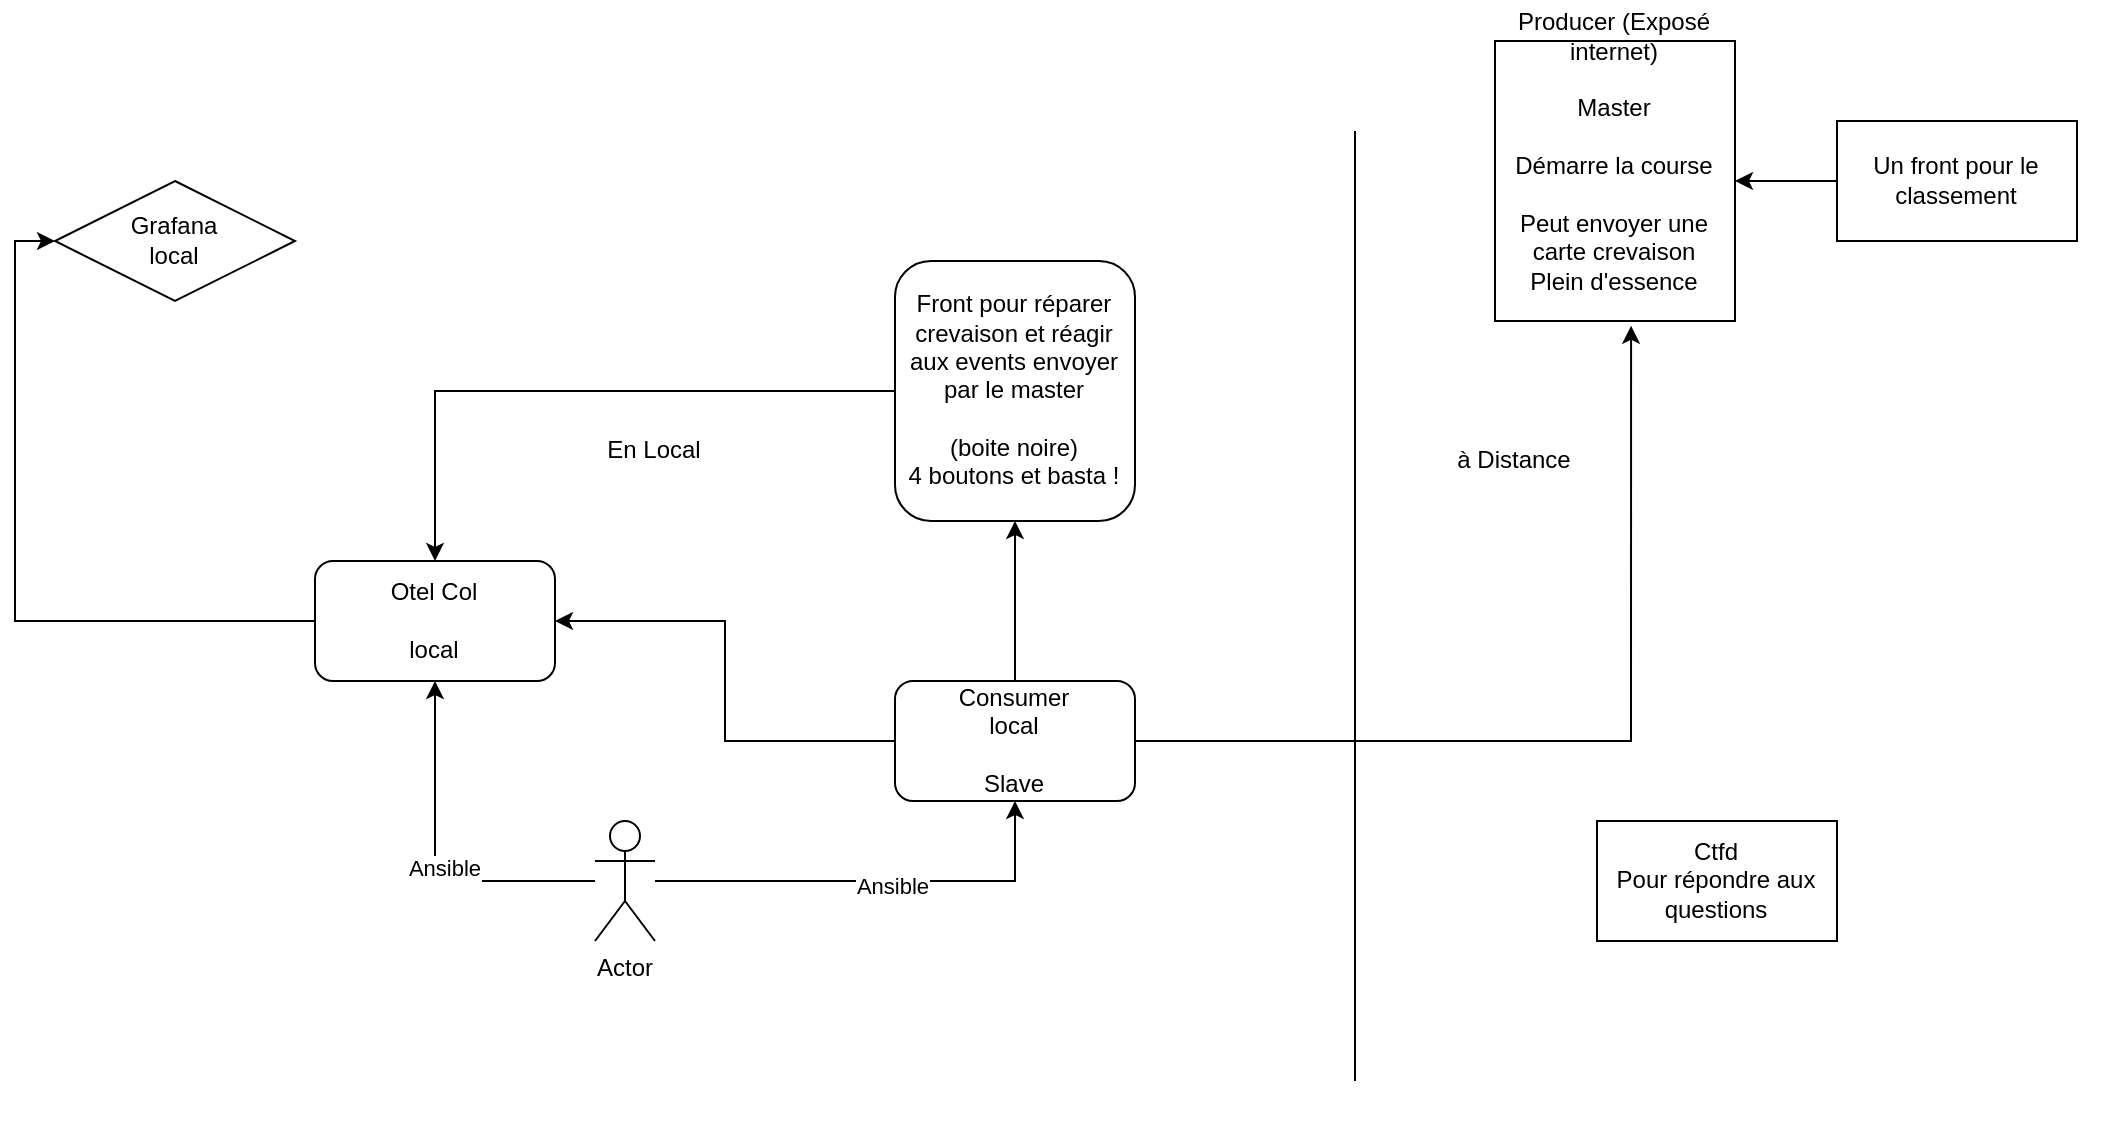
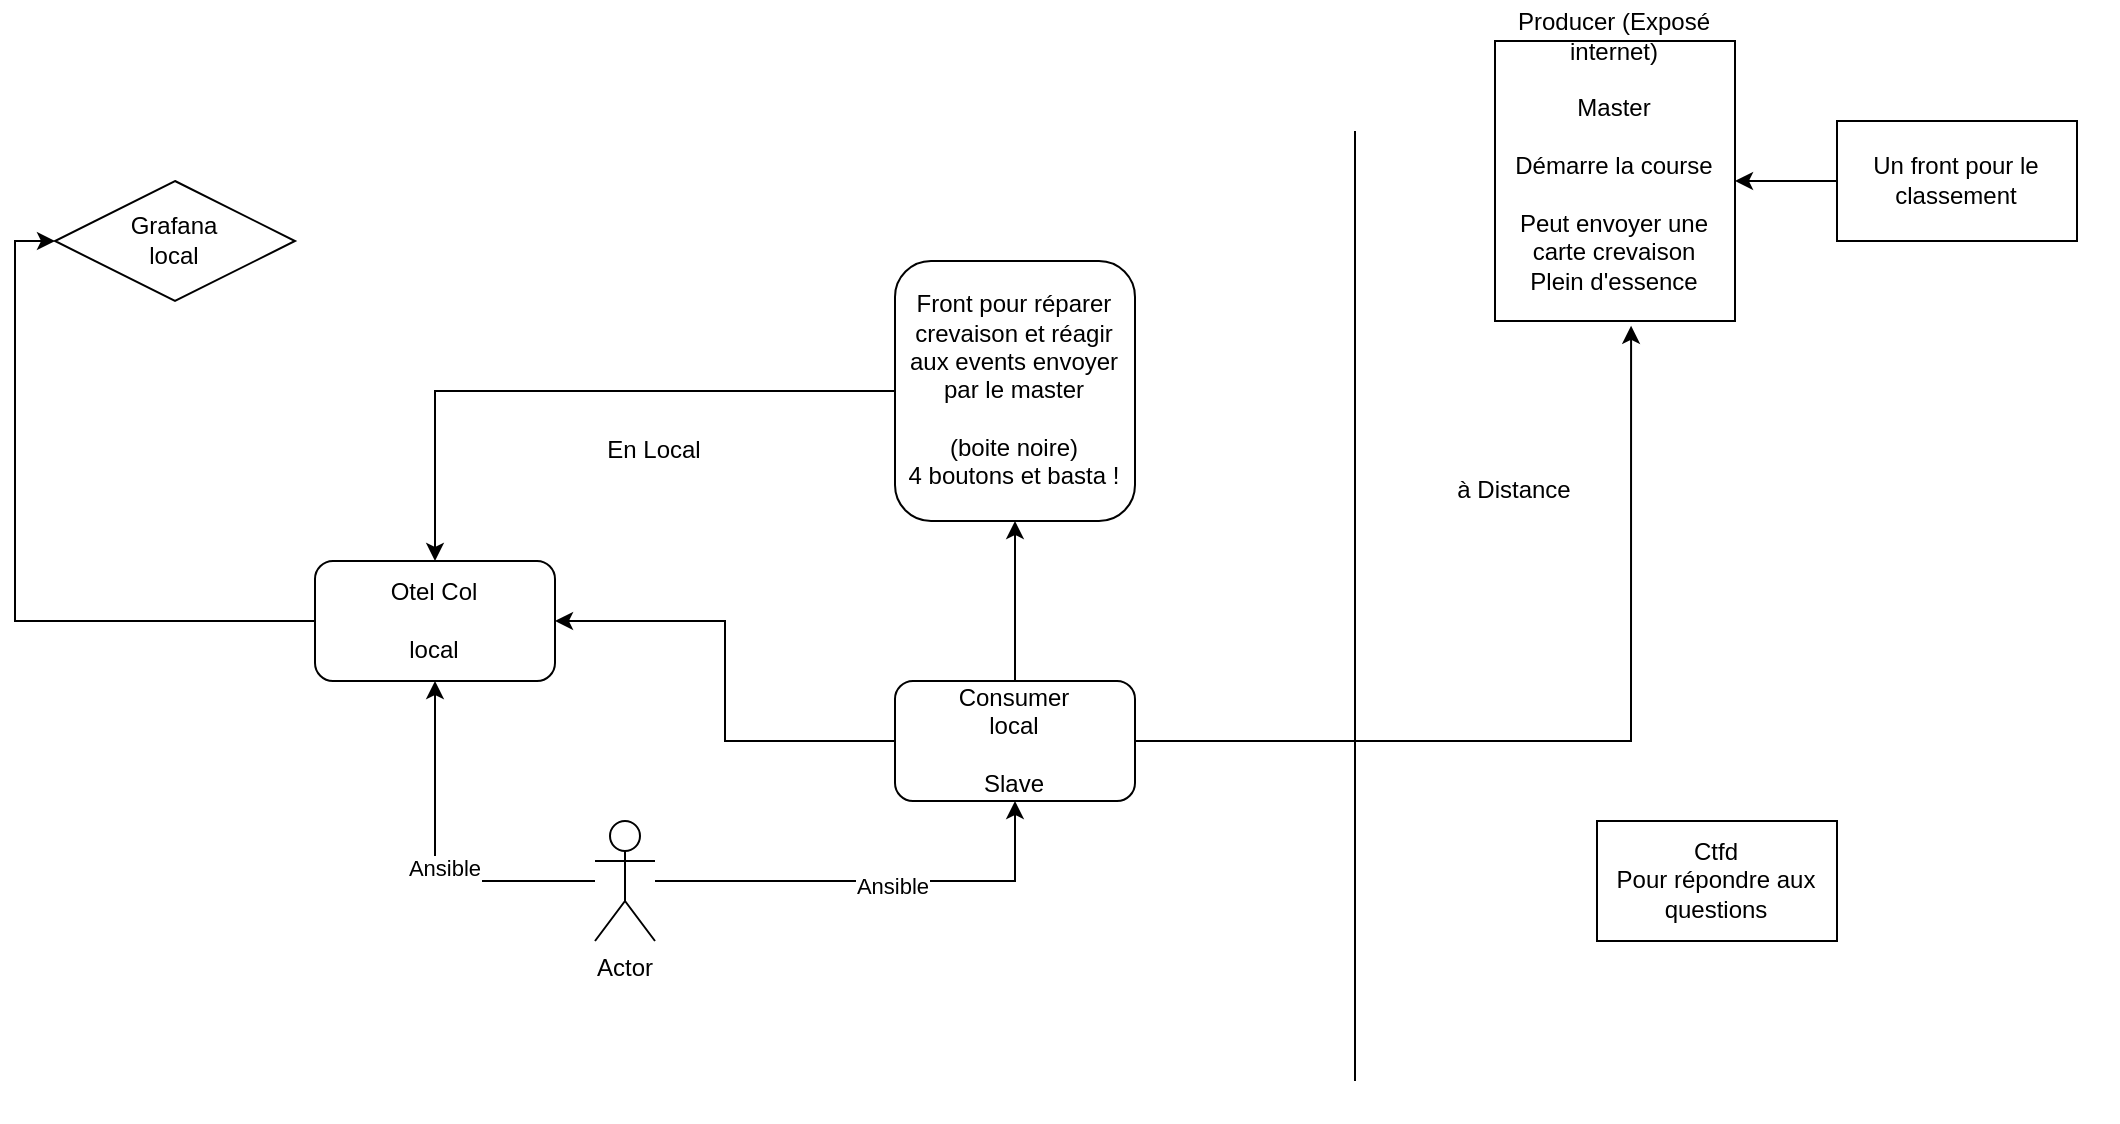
  <mxCell id="0" />
  <mxCell id="1" parent="0" />
  <mxCell id="2" value="Producer (Exposé internet)&lt;br&gt;&lt;br&gt;Master&lt;br&gt;&lt;br&gt;Démarre la course&lt;br&gt;&lt;br&gt;Peut envoyer une carte crevaison&lt;br&gt;&lt;div&gt;Plein d'essence&lt;/div&gt;&lt;div&gt;&lt;br&gt;&lt;/div&gt;&lt;div&gt;&lt;br&gt;&lt;/div&gt;" style="rounded=0;whiteSpace=wrap;html=1;" parent="1" vertex="1"><mxGeometry x="740" y="20" width="120" height="140" as="geometry" /></mxCell>
  <mxCell id="3" style="edgeStyle=orthogonalEdgeStyle;rounded=0;orthogonalLoop=1;jettySize=auto;html=1;entryX=0.5;entryY=1;entryDx=0;entryDy=0;" parent="1" source="7" target="10" edge="1"><mxGeometry relative="1" as="geometry" /></mxCell>
  <mxCell id="4" value="Ansible" style="edgeLabel;html=1;align=center;verticalAlign=middle;resizable=0;points=[];" parent="3" vertex="1" connectable="0"><mxGeometry x="0.077" y="-2" relative="1" as="geometry"><mxPoint as="offset" /></mxGeometry></mxCell>
  <mxCell id="5" style="edgeStyle=orthogonalEdgeStyle;rounded=0;orthogonalLoop=1;jettySize=auto;html=1;" parent="1" source="7" target="13" edge="1"><mxGeometry relative="1" as="geometry" /></mxCell>
  <mxCell id="6" value="Ansible" style="edgeLabel;html=1;align=center;verticalAlign=middle;resizable=0;points=[];" parent="5" vertex="1" connectable="0"><mxGeometry x="-0.033" y="-4" relative="1" as="geometry"><mxPoint as="offset" /></mxGeometry></mxCell>
  <mxCell id="7" value="Actor" style="shape=umlActor;verticalLabelPosition=bottom;verticalAlign=top;html=1;outlineConnect=0;" parent="1" vertex="1"><mxGeometry x="290" y="410" width="30" height="60" as="geometry" /></mxCell>
  <mxCell id="8" style="edgeStyle=orthogonalEdgeStyle;rounded=0;orthogonalLoop=1;jettySize=auto;html=1;entryX=1;entryY=0.5;entryDx=0;entryDy=0;" parent="1" source="10" target="13" edge="1"><mxGeometry relative="1" as="geometry" /></mxCell>
  <mxCell id="9" value="" style="edgeStyle=orthogonalEdgeStyle;rounded=0;orthogonalLoop=1;jettySize=auto;html=1;" parent="1" source="10" target="22" edge="1"><mxGeometry relative="1" as="geometry" /></mxCell>
  <mxCell id="10" value="Consumer&lt;br&gt;local&lt;br&gt;&lt;br&gt;Slave" style="rounded=1;whiteSpace=wrap;html=1;" parent="1" vertex="1"><mxGeometry x="440" y="340" width="120" height="60" as="geometry" /></mxCell>
  <mxCell id="11" style="edgeStyle=orthogonalEdgeStyle;rounded=0;orthogonalLoop=1;jettySize=auto;html=1;entryX=0.567;entryY=1.017;entryDx=0;entryDy=0;entryPerimeter=0;" parent="1" source="10" target="2" edge="1"><mxGeometry relative="1" as="geometry" /></mxCell>
  <mxCell id="12" style="edgeStyle=orthogonalEdgeStyle;rounded=0;orthogonalLoop=1;jettySize=auto;html=1;entryX=0;entryY=0.5;entryDx=0;entryDy=0;" parent="1" source="13" target="14" edge="1"><mxGeometry relative="1" as="geometry" /></mxCell>
  <mxCell id="13" value="&lt;div&gt;Otel Col&lt;/div&gt;&lt;br&gt;local" style="rounded=1;whiteSpace=wrap;html=1;" parent="1" vertex="1"><mxGeometry x="150" y="280" width="120" height="60" as="geometry" /></mxCell>
  <mxCell id="14" value="&lt;div&gt;Grafana&lt;/div&gt;&lt;div&gt;local&lt;br&gt;&lt;/div&gt;" style="rhombus;whiteSpace=wrap;html=1;" parent="1" vertex="1"><mxGeometry x="20" y="90" width="120" height="60" as="geometry" /></mxCell>
  <mxCell id="15" style="edgeStyle=orthogonalEdgeStyle;rounded=0;orthogonalLoop=1;jettySize=auto;html=1;entryX=1;entryY=0.5;entryDx=0;entryDy=0;" parent="1" source="16" target="2" edge="1"><mxGeometry relative="1" as="geometry" /></mxCell>
  <mxCell id="16" value="Un front pour le classement" style="rounded=0;whiteSpace=wrap;html=1;" parent="1" vertex="1"><mxGeometry x="911" y="60" width="120" height="60" as="geometry" /></mxCell>
  <mxCell id="17" value="&lt;div&gt;Ctfd&lt;/div&gt;&lt;div&gt;Pour répondre aux questions&lt;br&gt;&lt;/div&gt;" style="rounded=0;whiteSpace=wrap;html=1;" parent="1" vertex="1"><mxGeometry x="791" y="410" width="120" height="60" as="geometry" /></mxCell>
  <mxCell id="18" value="" style="endArrow=none;html=1;rounded=0;" parent="1" edge="1"><mxGeometry width="50" height="50" relative="1" as="geometry"><mxPoint x="670" y="540" as="sourcePoint" /><mxPoint x="670" y="65" as="targetPoint" /></mxGeometry></mxCell>
  <mxCell id="19" value="&lt;div&gt;En Local&lt;/div&gt;" style="text;html=1;align=center;verticalAlign=middle;whiteSpace=wrap;rounded=0;" parent="1" vertex="1"><mxGeometry x="290" y="210" width="60" height="30" as="geometry" /></mxCell>
- <mxCell id="20" value="à Distance" style="text;html=1;align=center;verticalAlign=middle;whiteSpace=wrap;rounded=0;" parent="1" vertex="1"><mxGeometry x="720" y="215" width="60" height="30" as="geometry" /></mxCell>
+ <mxCell id="20" value="à Distance" style="text;html=1;align=center;verticalAlign=middle;whiteSpace=wrap;rounded=0;" parent="1" vertex="1"><mxGeometry x="720" y="230" width="60" height="30" as="geometry" /></mxCell>
  <mxCell id="21" style="edgeStyle=orthogonalEdgeStyle;rounded=0;orthogonalLoop=1;jettySize=auto;html=1;" parent="1" source="22" target="13" edge="1"><mxGeometry relative="1" as="geometry" /></mxCell>
  <mxCell id="22" value="Front pour réparer crevaison et réagir aux events envoyer par le master&lt;br&gt;&lt;br&gt;(boite noire)&lt;br&gt;4 boutons et basta !" style="whiteSpace=wrap;html=1;rounded=1;" parent="1" vertex="1"><mxGeometry x="440" y="130" width="120" height="130" as="geometry" /></mxCell>
